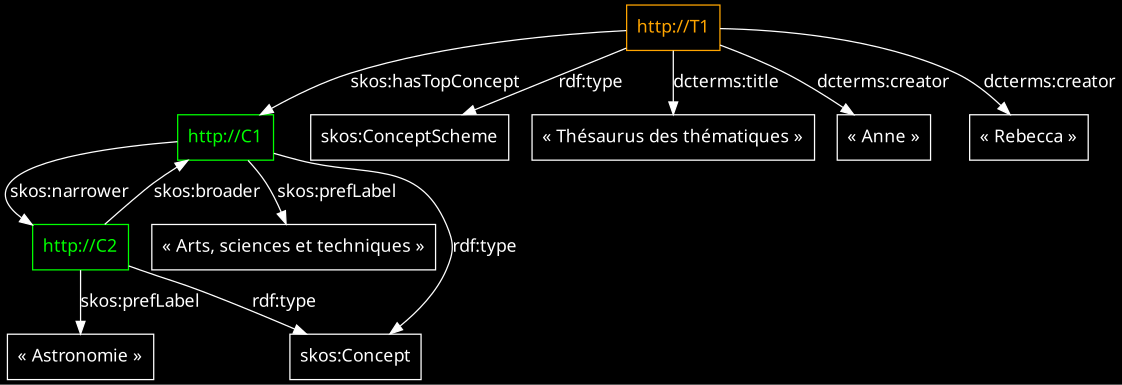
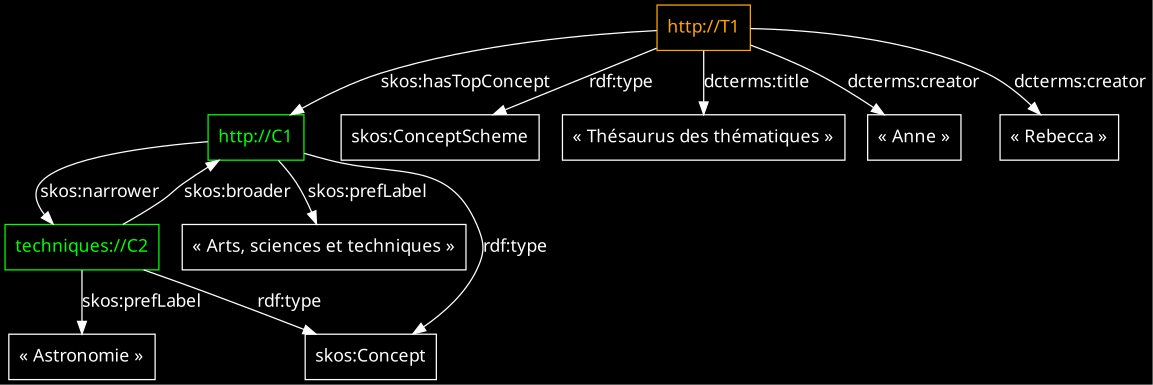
  digraph {
    bgcolor=black
    rankdir=TB
    node [color=white fontcolor=white fontname="American Typewriter" shape=box]
    edge [color=white fontcolor=white fontname="American Typewriter"]
    "http://T1" [color=orange fontcolor=orange]
    "http://C1" [color=green fontcolor=green]
    "skos:ConceptScheme"
    "« Thésaurus des thématiques »"
    "« Anne »"
    "« Rebecca »"
-   "http://C2" [color=green fontcolor=green]
+   "http://C2" [color=green fontcolor=green label="techniques://C2"]
    "« Arts, sciences et techniques »"
    "skos:Concept"
    "« Astronomie »"
    "http://T1" -> "http://C1" [label="skos:hasTopConcept"]
    "http://T1" -> "skos:ConceptScheme" [label="rdf:type"]
    "http://T1" -> "« Thésaurus des thématiques »" [label="dcterms:title"]
    "http://T1" -> "« Anne »" [label="dcterms:creator"]
    "http://T1" -> "« Rebecca »" [label="dcterms:creator"]
    "http://C1" -> "http://C2" [label="skos:narrower"]
    "http://C1" -> "« Arts, sciences et techniques »" [label="skos:prefLabel"]
    "http://C1" -> "skos:Concept" [label="rdf:type"]
    "http://C2" -> "http://C1" [label="skos:broader"]
    "http://C2" -> "skos:Concept" [label="rdf:type"]
    "http://C2" -> "« Astronomie »" [label="skos:prefLabel"]
  }
